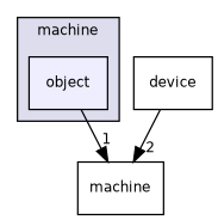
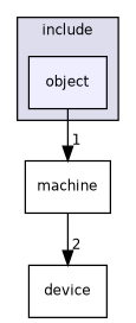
  digraph {
    compound=true
    node [fontname=Helvetica fontsize=10 shape=box]
    edge [labeldistance=1.5 labelfontname=Helvetica labelfontsize=10]
    n1 [fillcolor="#eeeeff" label=object pencolor=black style=filled]
    n2 [label=machine]
    n3 [label=device]
    subgraph cluster_1 {
      bgcolor="#ddddee"
      fontname=Helvetica
      fontsize=10
-     label=machine
+     label=include
      pencolor=black
      n1
    }
    n1 -> n2 [headlabel=1]
-   n3 -> n2 [headlabel=2]
+   n2 -> n3 [headlabel=2]
  }
